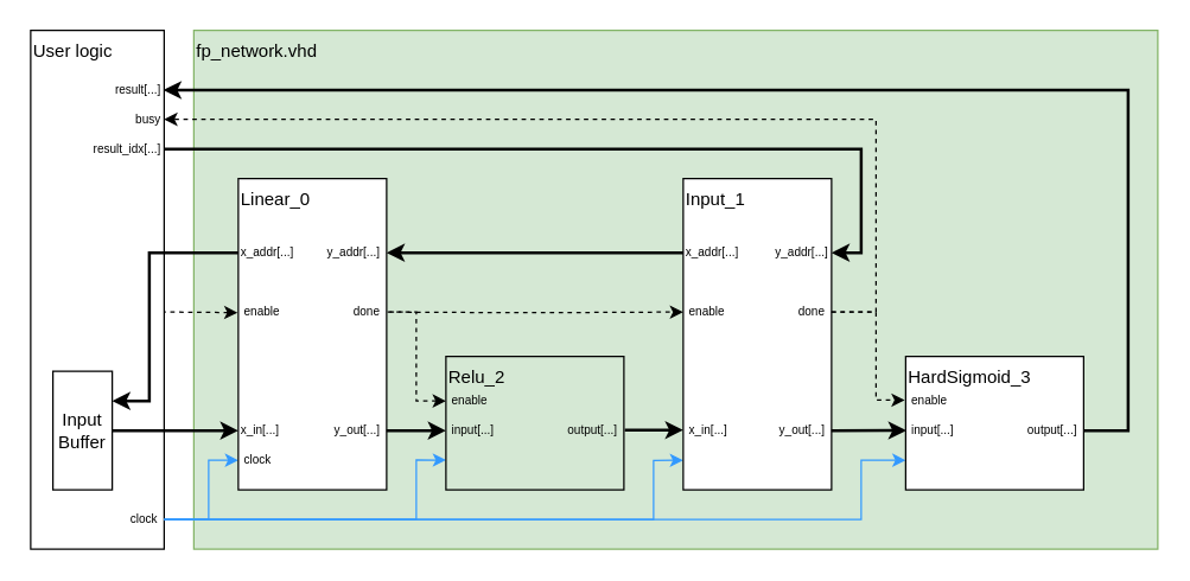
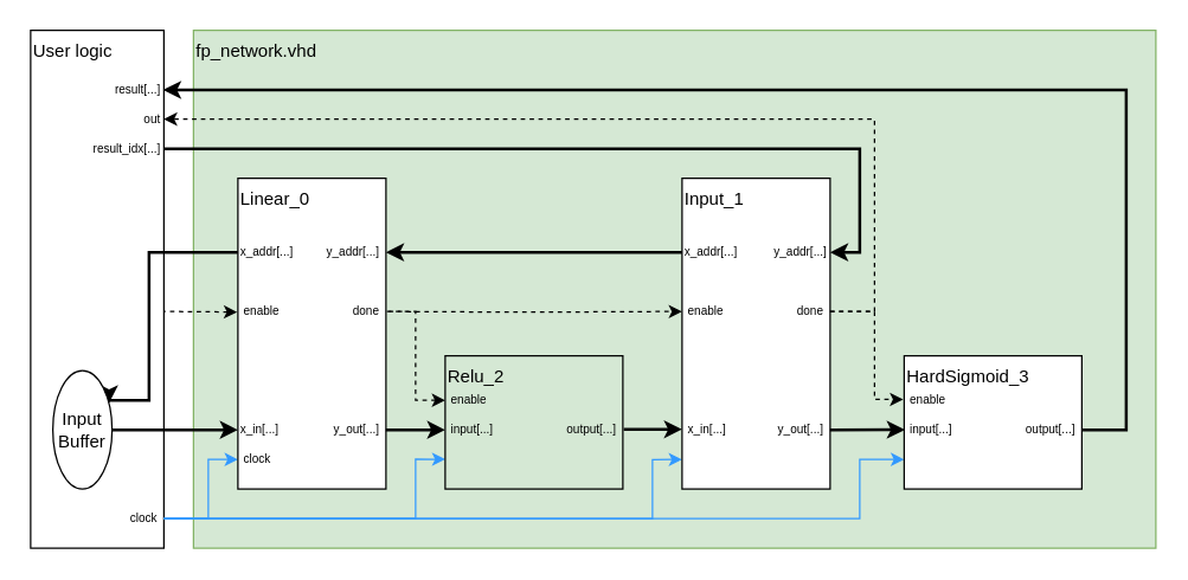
  <mxCell id="0" />
  <mxCell id="1" parent="0" />
  <mxCell id="2" value="User logic" style="rounded=0;whiteSpace=wrap;html=1;align=left;verticalAlign=top;" vertex="1" parent="1"><mxGeometry x="20" y="20" width="90" height="350" as="geometry" /></mxCell>
  <mxCell id="3" value="&amp;nbsp;clock&amp;nbsp;" style="text;html=1;strokeColor=none;fillColor=none;align=right;verticalAlign=middle;whiteSpace=wrap;rounded=0;fontSize=8;fontStyle=0" vertex="1" parent="1"><mxGeometry x="60" y="340" width="50" height="20" as="geometry" /></mxCell>
  <mxCell id="4" value="fp_network.vhd" style="rounded=0;whiteSpace=wrap;html=1;align=left;verticalAlign=top;fillColor=#d5e8d4;strokeColor=#82b366;" vertex="1" parent="1"><mxGeometry x="130" y="20" width="650" height="350" as="geometry" /></mxCell>
  <mxCell id="5" style="edgeStyle=orthogonalEdgeStyle;rounded=0;orthogonalLoop=1;jettySize=auto;html=1;exitX=1;exitY=0.25;exitDx=0;exitDy=0;startArrow=classic;startFill=1;endArrow=none;endFill=0;entryX=0;entryY=0.5;entryDx=0;entryDy=0;strokeWidth=2;" edge="1" parent="1" source="7" target="24"><mxGeometry relative="1" as="geometry"><mxPoint x="60" y="270" as="targetPoint" /><Array as="points"><mxPoint x="100" y="270" /><mxPoint x="100" y="170" /></Array></mxGeometry></mxCell>
  <mxCell id="6" style="edgeStyle=orthogonalEdgeStyle;rounded=0;orthogonalLoop=1;jettySize=auto;html=1;exitX=1;exitY=0.5;exitDx=0;exitDy=0;entryX=0;entryY=0.5;entryDx=0;entryDy=0;strokeWidth=2;" edge="1" parent="1" source="7" target="25"><mxGeometry relative="1" as="geometry"><mxPoint x="60" y="290" as="targetPoint" /></mxGeometry></mxCell>
- <mxCell id="7" value="Input&lt;br&gt;Buffer" style="rounded=0;whiteSpace=wrap;html=1;" vertex="1" parent="1"><mxGeometry x="35" y="250" width="40" height="80" as="geometry" /></mxCell>
+ <mxCell id="7" value="Input&lt;br&gt;Buffer" style="ellipse;whiteSpace=wrap;html=1;" vertex="1" parent="1"><mxGeometry x="35" y="250" width="40" height="80" as="geometry" /></mxCell>
  <mxCell id="8" style="edgeStyle=orthogonalEdgeStyle;rounded=0;orthogonalLoop=1;jettySize=auto;html=1;exitX=-0.01;exitY=0.521;exitDx=0;exitDy=0;strokeWidth=1;startArrow=classic;startFill=1;endArrow=none;endFill=0;exitPerimeter=0;dashed=1;" edge="1" parent="1" source="23"><mxGeometry relative="1" as="geometry"><mxPoint x="110" y="210" as="targetPoint" /><Array as="points"><mxPoint x="160" y="210" /><mxPoint x="90" y="210" /></Array></mxGeometry></mxCell>
  <mxCell id="9" style="edgeStyle=orthogonalEdgeStyle;rounded=0;orthogonalLoop=1;jettySize=auto;html=1;exitX=0;exitY=0.5;exitDx=0;exitDy=0;strokeWidth=1;fontSize=8;startArrow=classic;startFill=1;endArrow=none;endFill=0;strokeColor=#3399FF;" edge="1" parent="1" source="39"><mxGeometry relative="1" as="geometry"><mxPoint x="110" y="350" as="targetPoint" /><Array as="points"><mxPoint x="140" y="310" /><mxPoint x="140" y="350" /><mxPoint x="110" y="350" /></Array></mxGeometry></mxCell>
  <mxCell id="10" style="edgeStyle=orthogonalEdgeStyle;rounded=0;orthogonalLoop=1;jettySize=auto;html=1;exitX=1;exitY=0.5;exitDx=0;exitDy=0;entryX=0;entryY=0.5;entryDx=0;entryDy=0;strokeColor=#000000;strokeWidth=1;fontSize=8;startArrow=none;startFill=0;endArrow=classic;endFill=1;dashed=1;" edge="1" parent="1" target="31"><mxGeometry relative="1" as="geometry"><mxPoint x="250" y="210" as="sourcePoint" /><mxPoint x="450" y="210" as="targetPoint" /></mxGeometry></mxCell>
  <mxCell id="11" value="Linear_0" style="rounded=0;whiteSpace=wrap;html=1;verticalAlign=top;align=left;" vertex="1" parent="1"><mxGeometry x="160" y="120" width="100" height="210" as="geometry" /></mxCell>
  <mxCell id="12" style="edgeStyle=orthogonalEdgeStyle;rounded=0;orthogonalLoop=1;jettySize=auto;html=1;strokeWidth=1;fontSize=8;startArrow=classic;startFill=1;endArrow=none;endFill=0;strokeColor=#3399FF;exitX=0;exitY=0.905;exitDx=0;exitDy=0;exitPerimeter=0;" edge="1" parent="1" source="13"><mxGeometry relative="1" as="geometry"><mxPoint x="450" y="330" as="sourcePoint" /><mxPoint x="110" y="350" as="targetPoint" /><Array as="points"><mxPoint x="440" y="310" /><mxPoint x="440" y="350" /></Array></mxGeometry></mxCell>
  <mxCell id="13" value="Input_1" style="rounded=0;whiteSpace=wrap;html=1;verticalAlign=top;align=left;" vertex="1" parent="1"><mxGeometry x="460" y="120" width="100" height="210" as="geometry" /></mxCell>
  <mxCell id="14" style="edgeStyle=orthogonalEdgeStyle;rounded=0;orthogonalLoop=1;jettySize=auto;html=1;exitX=0;exitY=0.556;exitDx=0;exitDy=0;entryX=1;entryY=0.5;entryDx=0;entryDy=0;strokeWidth=2;startArrow=classic;startFill=1;endArrow=none;endFill=0;exitPerimeter=0;" edge="1" parent="1" source="18" target="36"><mxGeometry relative="1" as="geometry"><Array as="points" /></mxGeometry></mxCell>
  <mxCell id="15" style="edgeStyle=orthogonalEdgeStyle;rounded=0;orthogonalLoop=1;jettySize=auto;html=1;exitX=1.005;exitY=0.552;exitDx=0;exitDy=0;entryX=0;entryY=0.5;entryDx=0;entryDy=0;strokeWidth=2;startArrow=none;startFill=0;endArrow=classic;endFill=1;exitPerimeter=0;" edge="1" parent="1" source="18" target="37"><mxGeometry relative="1" as="geometry" /></mxCell>
  <mxCell id="16" style="edgeStyle=orthogonalEdgeStyle;rounded=0;orthogonalLoop=1;jettySize=auto;html=1;exitX=0.001;exitY=0.777;exitDx=0;exitDy=0;strokeWidth=1;fontSize=8;startArrow=classic;startFill=1;endArrow=none;endFill=0;strokeColor=#3399FF;exitPerimeter=0;" edge="1" parent="1" source="18"><mxGeometry relative="1" as="geometry"><mxPoint x="110" y="350" as="targetPoint" /><Array as="points"><mxPoint x="280" y="310" /><mxPoint x="280" y="350" /></Array></mxGeometry></mxCell>
  <mxCell id="17" style="edgeStyle=orthogonalEdgeStyle;rounded=0;orthogonalLoop=1;jettySize=auto;html=1;exitX=0;exitY=0.5;exitDx=0;exitDy=0;strokeColor=#000000;strokeWidth=1;fontSize=8;startArrow=classic;startFill=1;endArrow=none;endFill=0;entryX=1;entryY=0.5;entryDx=0;entryDy=0;dashed=1;" edge="1" parent="1" source="38" target="32"><mxGeometry relative="1" as="geometry"><mxPoint x="250" y="230" as="targetPoint" /><Array as="points"><mxPoint x="280" y="270" /><mxPoint x="280" y="210" /></Array></mxGeometry></mxCell>
  <mxCell id="18" value="Relu_2" style="rounded=0;whiteSpace=wrap;html=1;verticalAlign=top;align=left;fillColor=#d5e8d4;" vertex="1" parent="1"><mxGeometry x="300" y="240" width="120" height="90" as="geometry" /></mxCell>
  <mxCell id="19" style="edgeStyle=orthogonalEdgeStyle;rounded=0;orthogonalLoop=1;jettySize=auto;html=1;exitX=1;exitY=0.5;exitDx=0;exitDy=0;strokeWidth=2;startArrow=none;startFill=0;endArrow=classic;endFill=1;entryX=0.994;entryY=0.115;entryDx=0;entryDy=0;entryPerimeter=0;" edge="1" parent="1" source="48" target="2"><mxGeometry relative="1" as="geometry"><mxPoint x="200" y="430" as="targetPoint" /><Array as="points"><mxPoint x="760" y="290" /><mxPoint x="760" y="60" /></Array></mxGeometry></mxCell>
  <mxCell id="20" style="edgeStyle=orthogonalEdgeStyle;rounded=0;orthogonalLoop=1;jettySize=auto;html=1;strokeWidth=1;fontSize=8;startArrow=classic;startFill=1;endArrow=none;endFill=0;strokeColor=#3399FF;entryX=1;entryY=0.5;entryDx=0;entryDy=0;exitX=0;exitY=0.778;exitDx=0;exitDy=0;exitPerimeter=0;" edge="1" parent="1" source="21" target="3"><mxGeometry relative="1" as="geometry"><mxPoint x="90" y="350" as="targetPoint" /><mxPoint x="600" y="310" as="sourcePoint" /><Array as="points"><mxPoint x="580" y="310" /><mxPoint x="580" y="350" /></Array></mxGeometry></mxCell>
  <mxCell id="21" value="HardSigmoid_3" style="rounded=0;whiteSpace=wrap;html=1;verticalAlign=top;align=left;" vertex="1" parent="1"><mxGeometry x="610" y="240" width="120" height="90" as="geometry" /></mxCell>
  <mxCell id="22" style="edgeStyle=orthogonalEdgeStyle;rounded=0;orthogonalLoop=1;jettySize=auto;html=1;strokeWidth=2;startArrow=none;startFill=0;endArrow=classic;endFill=1;exitX=1;exitY=0.5;exitDx=0;exitDy=0;entryX=0.004;entryY=0.555;entryDx=0;entryDy=0;entryPerimeter=0;" edge="1" parent="1" source="30" target="21"><mxGeometry relative="1" as="geometry"><mxPoint x="418.83" y="314.44" as="sourcePoint" /><mxPoint x="459.88" y="315.04" as="targetPoint" /></mxGeometry></mxCell>
  <mxCell id="23" value="&amp;nbsp;enable" style="text;html=1;strokeColor=none;fillColor=none;align=left;verticalAlign=middle;whiteSpace=wrap;rounded=0;fontSize=8;fontStyle=0" vertex="1" parent="1"><mxGeometry x="160" y="200" width="50" height="20" as="geometry" /></mxCell>
  <mxCell id="24" value="x_addr[...]" style="text;html=1;strokeColor=none;fillColor=none;align=left;verticalAlign=middle;whiteSpace=wrap;rounded=0;fontSize=8;fontStyle=0" vertex="1" parent="1"><mxGeometry x="160" y="160" width="50" height="20" as="geometry" /></mxCell>
  <mxCell id="25" value="x_in[...]" style="text;html=1;strokeColor=none;fillColor=none;align=left;verticalAlign=middle;whiteSpace=wrap;rounded=0;fontSize=8;fontStyle=0" vertex="1" parent="1"><mxGeometry x="160" y="280" width="50" height="20" as="geometry" /></mxCell>
  <mxCell id="26" value="result[...]" style="text;html=1;strokeColor=none;fillColor=none;align=right;verticalAlign=middle;whiteSpace=wrap;rounded=0;fontSize=8;fontStyle=0" vertex="1" parent="1"><mxGeometry x="60" y="50" width="50" height="20" as="geometry" /></mxCell>
  <mxCell id="27" style="edgeStyle=orthogonalEdgeStyle;rounded=0;orthogonalLoop=1;jettySize=auto;html=1;exitX=1;exitY=0.5;exitDx=0;exitDy=0;entryX=1;entryY=0.5;entryDx=0;entryDy=0;strokeColor=#000000;strokeWidth=2;fontSize=8;startArrow=none;startFill=0;endArrow=classic;endFill=1;" edge="1" parent="1" source="28" target="29"><mxGeometry relative="1" as="geometry"><Array as="points"><mxPoint x="580" y="100" /><mxPoint x="580" y="170" /></Array></mxGeometry></mxCell>
  <mxCell id="28" value="result_idx[...]" style="text;html=1;strokeColor=none;fillColor=none;align=right;verticalAlign=middle;whiteSpace=wrap;rounded=0;fontSize=8;fontStyle=0" vertex="1" parent="1"><mxGeometry x="60" y="90" width="50" height="20" as="geometry" /></mxCell>
  <mxCell id="29" value="y_addr[...]" style="text;html=1;strokeColor=none;fillColor=none;align=right;verticalAlign=middle;whiteSpace=wrap;rounded=0;fontSize=8;fontStyle=0" vertex="1" parent="1"><mxGeometry x="510" y="160" width="50" height="20" as="geometry" /></mxCell>
  <mxCell id="30" value="y_out[...]&amp;nbsp;" style="text;html=1;strokeColor=none;fillColor=none;align=right;verticalAlign=middle;whiteSpace=wrap;rounded=0;fontSize=8;fontStyle=0" vertex="1" parent="1"><mxGeometry x="510" y="280" width="50" height="20" as="geometry" /></mxCell>
  <mxCell id="31" value="&amp;nbsp;enable" style="text;html=1;strokeColor=none;fillColor=none;align=left;verticalAlign=middle;whiteSpace=wrap;rounded=0;fontSize=8;fontStyle=0" vertex="1" parent="1"><mxGeometry x="460" y="200" width="50" height="20" as="geometry" /></mxCell>
  <mxCell id="32" value="done&amp;nbsp;" style="text;html=1;strokeColor=none;fillColor=none;align=right;verticalAlign=middle;whiteSpace=wrap;rounded=0;fontSize=8;fontStyle=0" vertex="1" parent="1"><mxGeometry x="210" y="200" width="50" height="20" as="geometry" /></mxCell>
  <mxCell id="33" style="edgeStyle=orthogonalEdgeStyle;rounded=0;orthogonalLoop=1;jettySize=auto;html=1;exitX=1;exitY=0.5;exitDx=0;exitDy=0;entryX=0;entryY=0.5;entryDx=0;entryDy=0;strokeColor=#000000;strokeWidth=2;fontSize=8;startArrow=classic;startFill=1;endArrow=none;endFill=0;" edge="1" parent="1" source="34" target="35"><mxGeometry relative="1" as="geometry" /></mxCell>
  <mxCell id="34" value="y_addr[...]&amp;nbsp;" style="text;html=1;strokeColor=none;fillColor=none;align=right;verticalAlign=middle;whiteSpace=wrap;rounded=0;fontSize=8;fontStyle=0" vertex="1" parent="1"><mxGeometry x="210" y="160" width="50" height="20" as="geometry" /></mxCell>
  <mxCell id="35" value="x_addr[...]" style="text;html=1;strokeColor=none;fillColor=none;align=left;verticalAlign=middle;whiteSpace=wrap;rounded=0;fontSize=8;fontStyle=0" vertex="1" parent="1"><mxGeometry x="460" y="160" width="50" height="20" as="geometry" /></mxCell>
  <mxCell id="36" value="y_out[...]&amp;nbsp;" style="text;html=1;strokeColor=none;fillColor=none;align=right;verticalAlign=middle;whiteSpace=wrap;rounded=0;fontSize=8;fontStyle=0" vertex="1" parent="1"><mxGeometry x="210" y="280" width="50" height="20" as="geometry" /></mxCell>
  <mxCell id="37" value="&amp;nbsp;x_in[...]" style="text;html=1;strokeColor=none;fillColor=none;align=left;verticalAlign=middle;whiteSpace=wrap;rounded=0;fontSize=8;fontStyle=0" vertex="1" parent="1"><mxGeometry x="460" y="280" width="50" height="20" as="geometry" /></mxCell>
  <mxCell id="38" value="&amp;nbsp;enable" style="text;html=1;strokeColor=none;fillColor=none;align=left;verticalAlign=middle;whiteSpace=wrap;rounded=0;fontSize=8;fontStyle=0;rotation=0;" vertex="1" parent="1"><mxGeometry x="300" y="260" width="45" height="20" as="geometry" /></mxCell>
  <mxCell id="39" value="&amp;nbsp;clock" style="text;html=1;strokeColor=none;fillColor=none;align=left;verticalAlign=middle;whiteSpace=wrap;rounded=0;fontSize=8;fontStyle=0" vertex="1" parent="1"><mxGeometry x="160" y="300" width="30" height="20" as="geometry" /></mxCell>
  <mxCell id="40" style="edgeStyle=orthogonalEdgeStyle;rounded=0;orthogonalLoop=1;jettySize=auto;html=1;exitX=1;exitY=0.5;exitDx=0;exitDy=0;entryX=-0.005;entryY=0.327;entryDx=0;entryDy=0;entryPerimeter=0;strokeColor=#000000;strokeWidth=1;fontSize=8;startArrow=none;startFill=0;endArrow=classic;endFill=1;dashed=1;" edge="1" parent="1" source="42" target="21"><mxGeometry relative="1" as="geometry"><Array as="points"><mxPoint x="590" y="210" /><mxPoint x="590" y="269" /></Array></mxGeometry></mxCell>
  <mxCell id="41" style="edgeStyle=orthogonalEdgeStyle;rounded=0;orthogonalLoop=1;jettySize=auto;html=1;exitX=1;exitY=0.5;exitDx=0;exitDy=0;entryX=1;entryY=0.5;entryDx=0;entryDy=0;strokeColor=#000000;strokeWidth=1;fontSize=8;startArrow=none;startFill=0;endArrow=classic;endFill=1;dashed=1;" edge="1" parent="1" source="42" target="44"><mxGeometry relative="1" as="geometry"><Array as="points"><mxPoint x="590" y="210" /><mxPoint x="590" y="80" /></Array></mxGeometry></mxCell>
  <mxCell id="42" value="done&amp;nbsp;" style="text;html=1;strokeColor=none;fillColor=none;align=right;verticalAlign=middle;whiteSpace=wrap;rounded=0;fontSize=8;fontStyle=0" vertex="1" parent="1"><mxGeometry x="510" y="200" width="50" height="20" as="geometry" /></mxCell>
  <mxCell id="43" value="&amp;nbsp;enable" style="text;html=1;strokeColor=none;fillColor=none;align=left;verticalAlign=middle;whiteSpace=wrap;rounded=0;fontSize=8;fontStyle=0" vertex="1" parent="1"><mxGeometry x="610" y="260" width="50" height="20" as="geometry" /></mxCell>
- <mxCell id="44" value="busy" style="text;html=1;strokeColor=none;fillColor=none;align=right;verticalAlign=middle;whiteSpace=wrap;rounded=0;fontSize=8;fontStyle=0" vertex="1" parent="1"><mxGeometry x="60" y="70" width="50" height="20" as="geometry" /></mxCell>
+ <mxCell id="44" value="out" style="text;html=1;strokeColor=none;fillColor=none;align=right;verticalAlign=middle;whiteSpace=wrap;rounded=0;fontSize=8;fontStyle=0" vertex="1" parent="1"><mxGeometry x="60" y="70" width="50" height="20" as="geometry" /></mxCell>
  <mxCell id="45" value="&amp;nbsp;input[...]" style="text;html=1;strokeColor=none;fillColor=none;align=left;verticalAlign=middle;whiteSpace=wrap;rounded=0;fontSize=8;fontStyle=0" vertex="1" parent="1"><mxGeometry x="300" y="280" width="50" height="20" as="geometry" /></mxCell>
  <mxCell id="46" value="&amp;nbsp;input[...]" style="text;html=1;strokeColor=none;fillColor=none;align=left;verticalAlign=middle;whiteSpace=wrap;rounded=0;fontSize=8;fontStyle=0" vertex="1" parent="1"><mxGeometry x="610" y="280" width="50" height="20" as="geometry" /></mxCell>
  <mxCell id="47" value="output[...]&amp;nbsp;" style="text;html=1;strokeColor=none;fillColor=none;align=right;verticalAlign=middle;whiteSpace=wrap;rounded=0;fontSize=8;fontStyle=0" vertex="1" parent="1"><mxGeometry x="370" y="280" width="50" height="20" as="geometry" /></mxCell>
  <mxCell id="48" value="output[...]&amp;nbsp;" style="text;html=1;strokeColor=none;fillColor=none;align=right;verticalAlign=middle;whiteSpace=wrap;rounded=0;fontSize=8;fontStyle=0" vertex="1" parent="1"><mxGeometry x="680" y="280" width="50" height="20" as="geometry" /></mxCell>
